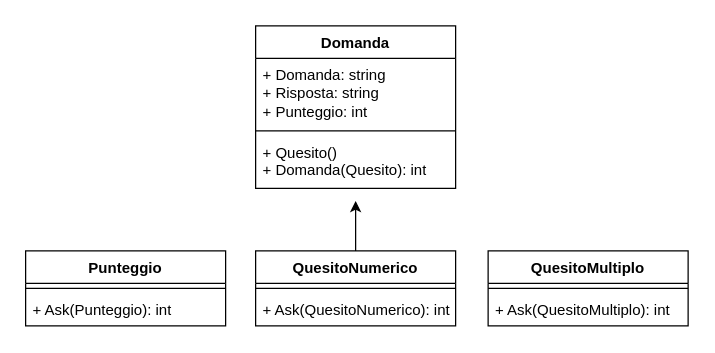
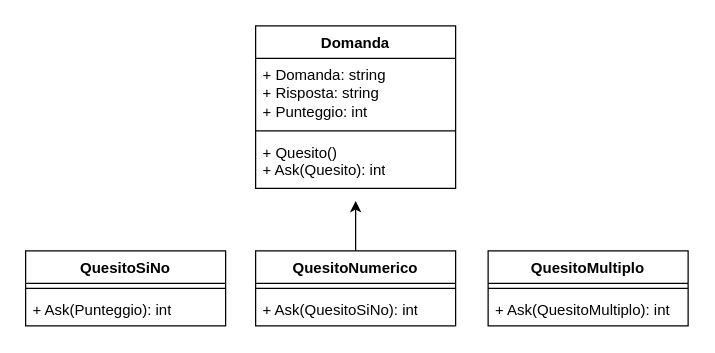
  <mxCell id="0" />
  <mxCell id="1" parent="0" />
  <mxCell id="2" value="Domanda" style="swimlane;fontStyle=1;align=center;verticalAlign=top;childLayout=stackLayout;horizontal=1;startSize=26;horizontalStack=0;resizeParent=1;resizeParentMax=0;resizeLast=0;collapsible=1;marginBottom=0;whiteSpace=wrap;html=1;" vertex="1" parent="1"><mxGeometry x="204" y="20" width="160" height="130" as="geometry" /></mxCell>
  <mxCell id="3" value="+ Domanda: string&lt;br&gt;+ Risposta: string&lt;br&gt;+ Punteggio: int" style="text;strokeColor=none;fillColor=none;align=left;verticalAlign=top;spacingLeft=4;spacingRight=4;overflow=hidden;rotatable=0;points=[[0,0.5],[1,0.5]];portConstraint=eastwest;whiteSpace=wrap;html=1;" vertex="1" parent="2"><mxGeometry y="26" width="160" height="54" as="geometry" /></mxCell>
  <mxCell id="4" value="" style="line;strokeWidth=1;fillColor=none;align=left;verticalAlign=middle;spacingTop=-1;spacingLeft=3;spacingRight=3;rotatable=0;labelPosition=right;points=[];portConstraint=eastwest;strokeColor=inherit;" vertex="1" parent="2"><mxGeometry y="80" width="160" height="8" as="geometry" /></mxCell>
- <mxCell id="5" value="+ Quesito()&lt;br&gt;+ Domanda(Quesito): int" style="text;strokeColor=none;fillColor=none;align=left;verticalAlign=top;spacingLeft=4;spacingRight=4;overflow=hidden;rotatable=0;points=[[0,0.5],[1,0.5]];portConstraint=eastwest;whiteSpace=wrap;html=1;" vertex="1" parent="2"><mxGeometry y="88" width="160" height="42" as="geometry" /></mxCell>
+ <mxCell id="5" value="+ Quesito()&lt;br&gt;+ Ask(Quesito): int" style="text;strokeColor=none;fillColor=none;align=left;verticalAlign=top;spacingLeft=4;spacingRight=4;overflow=hidden;rotatable=0;points=[[0,0.5],[1,0.5]];portConstraint=eastwest;whiteSpace=wrap;html=1;" vertex="1" parent="2"><mxGeometry y="88" width="160" height="42" as="geometry" /></mxCell>
  <mxCell id="6" style="edgeStyle=orthogonalEdgeStyle;rounded=0;orthogonalLoop=1;jettySize=auto;html=1;exitX=0.5;exitY=0;exitDx=0;exitDy=0;" edge="1" parent="1" source="7"><mxGeometry relative="1" as="geometry"><mxPoint x="284" y="160" as="targetPoint" /></mxGeometry></mxCell>
  <mxCell id="7" value="QuesitoNumerico" style="swimlane;fontStyle=1;align=center;verticalAlign=top;childLayout=stackLayout;horizontal=1;startSize=26;horizontalStack=0;resizeParent=1;resizeParentMax=0;resizeLast=0;collapsible=1;marginBottom=0;whiteSpace=wrap;html=1;" vertex="1" parent="1"><mxGeometry x="204" y="200" width="160" height="60" as="geometry" /></mxCell>
  <mxCell id="8" value="" style="line;strokeWidth=1;fillColor=none;align=left;verticalAlign=middle;spacingTop=-1;spacingLeft=3;spacingRight=3;rotatable=0;labelPosition=right;points=[];portConstraint=eastwest;strokeColor=inherit;" vertex="1" parent="7"><mxGeometry y="26" width="160" height="8" as="geometry" /></mxCell>
- <mxCell id="9" value="+ Ask(QuesitoNumerico): int" style="text;strokeColor=none;fillColor=none;align=left;verticalAlign=top;spacingLeft=4;spacingRight=4;overflow=hidden;rotatable=0;points=[[0,0.5],[1,0.5]];portConstraint=eastwest;whiteSpace=wrap;html=1;" vertex="1" parent="7"><mxGeometry y="34" width="160" height="26" as="geometry" /></mxCell>
+ <mxCell id="9" value="+ Ask(QuesitoSiNo): int" style="text;strokeColor=none;fillColor=none;align=left;verticalAlign=top;spacingLeft=4;spacingRight=4;overflow=hidden;rotatable=0;points=[[0,0.5],[1,0.5]];portConstraint=eastwest;whiteSpace=wrap;html=1;" vertex="1" parent="7"><mxGeometry y="34" width="160" height="26" as="geometry" /></mxCell>
  <mxCell id="10" value="QuesitoMultiplo" style="swimlane;fontStyle=1;align=center;verticalAlign=top;childLayout=stackLayout;horizontal=1;startSize=26;horizontalStack=0;resizeParent=1;resizeParentMax=0;resizeLast=0;collapsible=1;marginBottom=0;whiteSpace=wrap;html=1;" vertex="1" parent="1"><mxGeometry x="390" y="200" width="160" height="60" as="geometry" /></mxCell>
  <mxCell id="11" value="" style="line;strokeWidth=1;fillColor=none;align=left;verticalAlign=middle;spacingTop=-1;spacingLeft=3;spacingRight=3;rotatable=0;labelPosition=right;points=[];portConstraint=eastwest;strokeColor=inherit;" vertex="1" parent="10"><mxGeometry y="26" width="160" height="8" as="geometry" /></mxCell>
  <mxCell id="12" value="+ Ask(QuesitoMultiplo): int" style="text;strokeColor=none;fillColor=none;align=left;verticalAlign=top;spacingLeft=4;spacingRight=4;overflow=hidden;rotatable=0;points=[[0,0.5],[1,0.5]];portConstraint=eastwest;whiteSpace=wrap;html=1;" vertex="1" parent="10"><mxGeometry y="34" width="160" height="26" as="geometry" /></mxCell>
- <mxCell id="13" value="Punteggio" style="swimlane;fontStyle=1;align=center;verticalAlign=top;childLayout=stackLayout;horizontal=1;startSize=26;horizontalStack=0;resizeParent=1;resizeParentMax=0;resizeLast=0;collapsible=1;marginBottom=0;whiteSpace=wrap;html=1;" vertex="1" parent="1"><mxGeometry x="20" y="200" width="160" height="60" as="geometry" /></mxCell>
+ <mxCell id="13" value="QuesitoSiNo" style="swimlane;fontStyle=1;align=center;verticalAlign=top;childLayout=stackLayout;horizontal=1;startSize=26;horizontalStack=0;resizeParent=1;resizeParentMax=0;resizeLast=0;collapsible=1;marginBottom=0;whiteSpace=wrap;html=1;" vertex="1" parent="1"><mxGeometry x="20" y="200" width="160" height="60" as="geometry" /></mxCell>
  <mxCell id="14" value="" style="line;strokeWidth=1;fillColor=none;align=left;verticalAlign=middle;spacingTop=-1;spacingLeft=3;spacingRight=3;rotatable=0;labelPosition=right;points=[];portConstraint=eastwest;strokeColor=inherit;" vertex="1" parent="13"><mxGeometry y="26" width="160" height="8" as="geometry" /></mxCell>
  <mxCell id="15" value="+ Ask(Punteggio): int" style="text;strokeColor=none;fillColor=none;align=left;verticalAlign=top;spacingLeft=4;spacingRight=4;overflow=hidden;rotatable=0;points=[[0,0.5],[1,0.5]];portConstraint=eastwest;whiteSpace=wrap;html=1;" vertex="1" parent="13"><mxGeometry y="34" width="160" height="26" as="geometry" /></mxCell>
